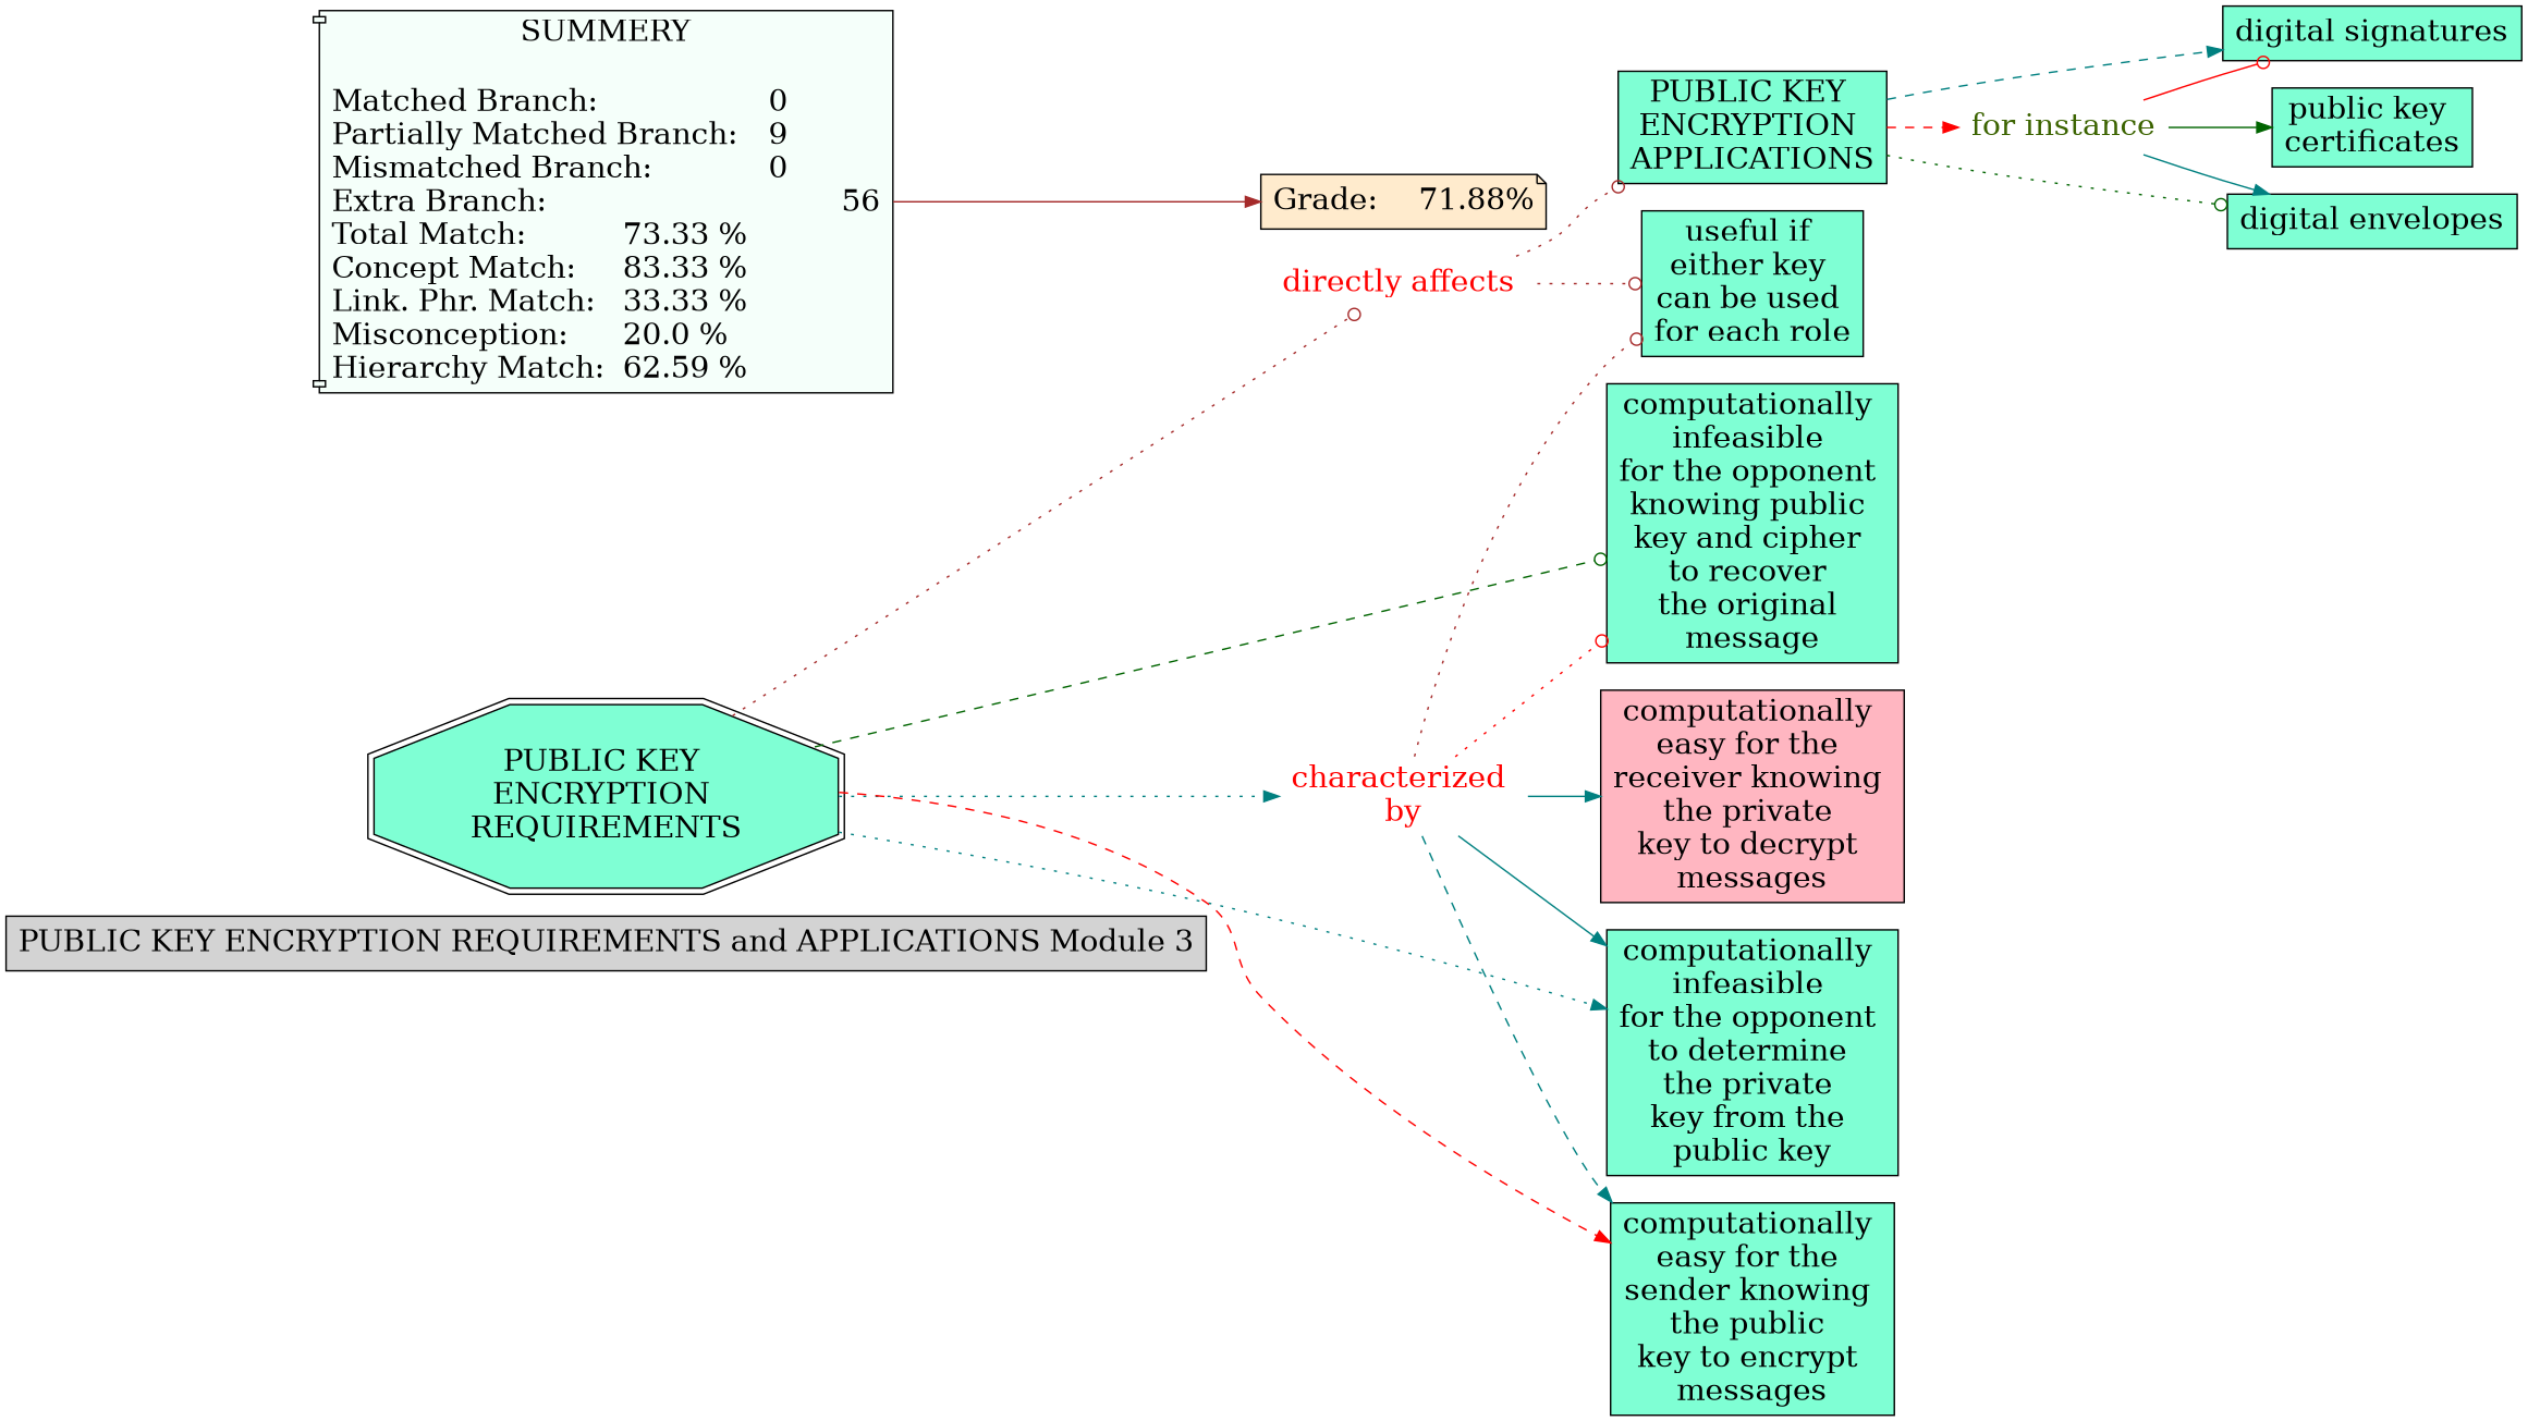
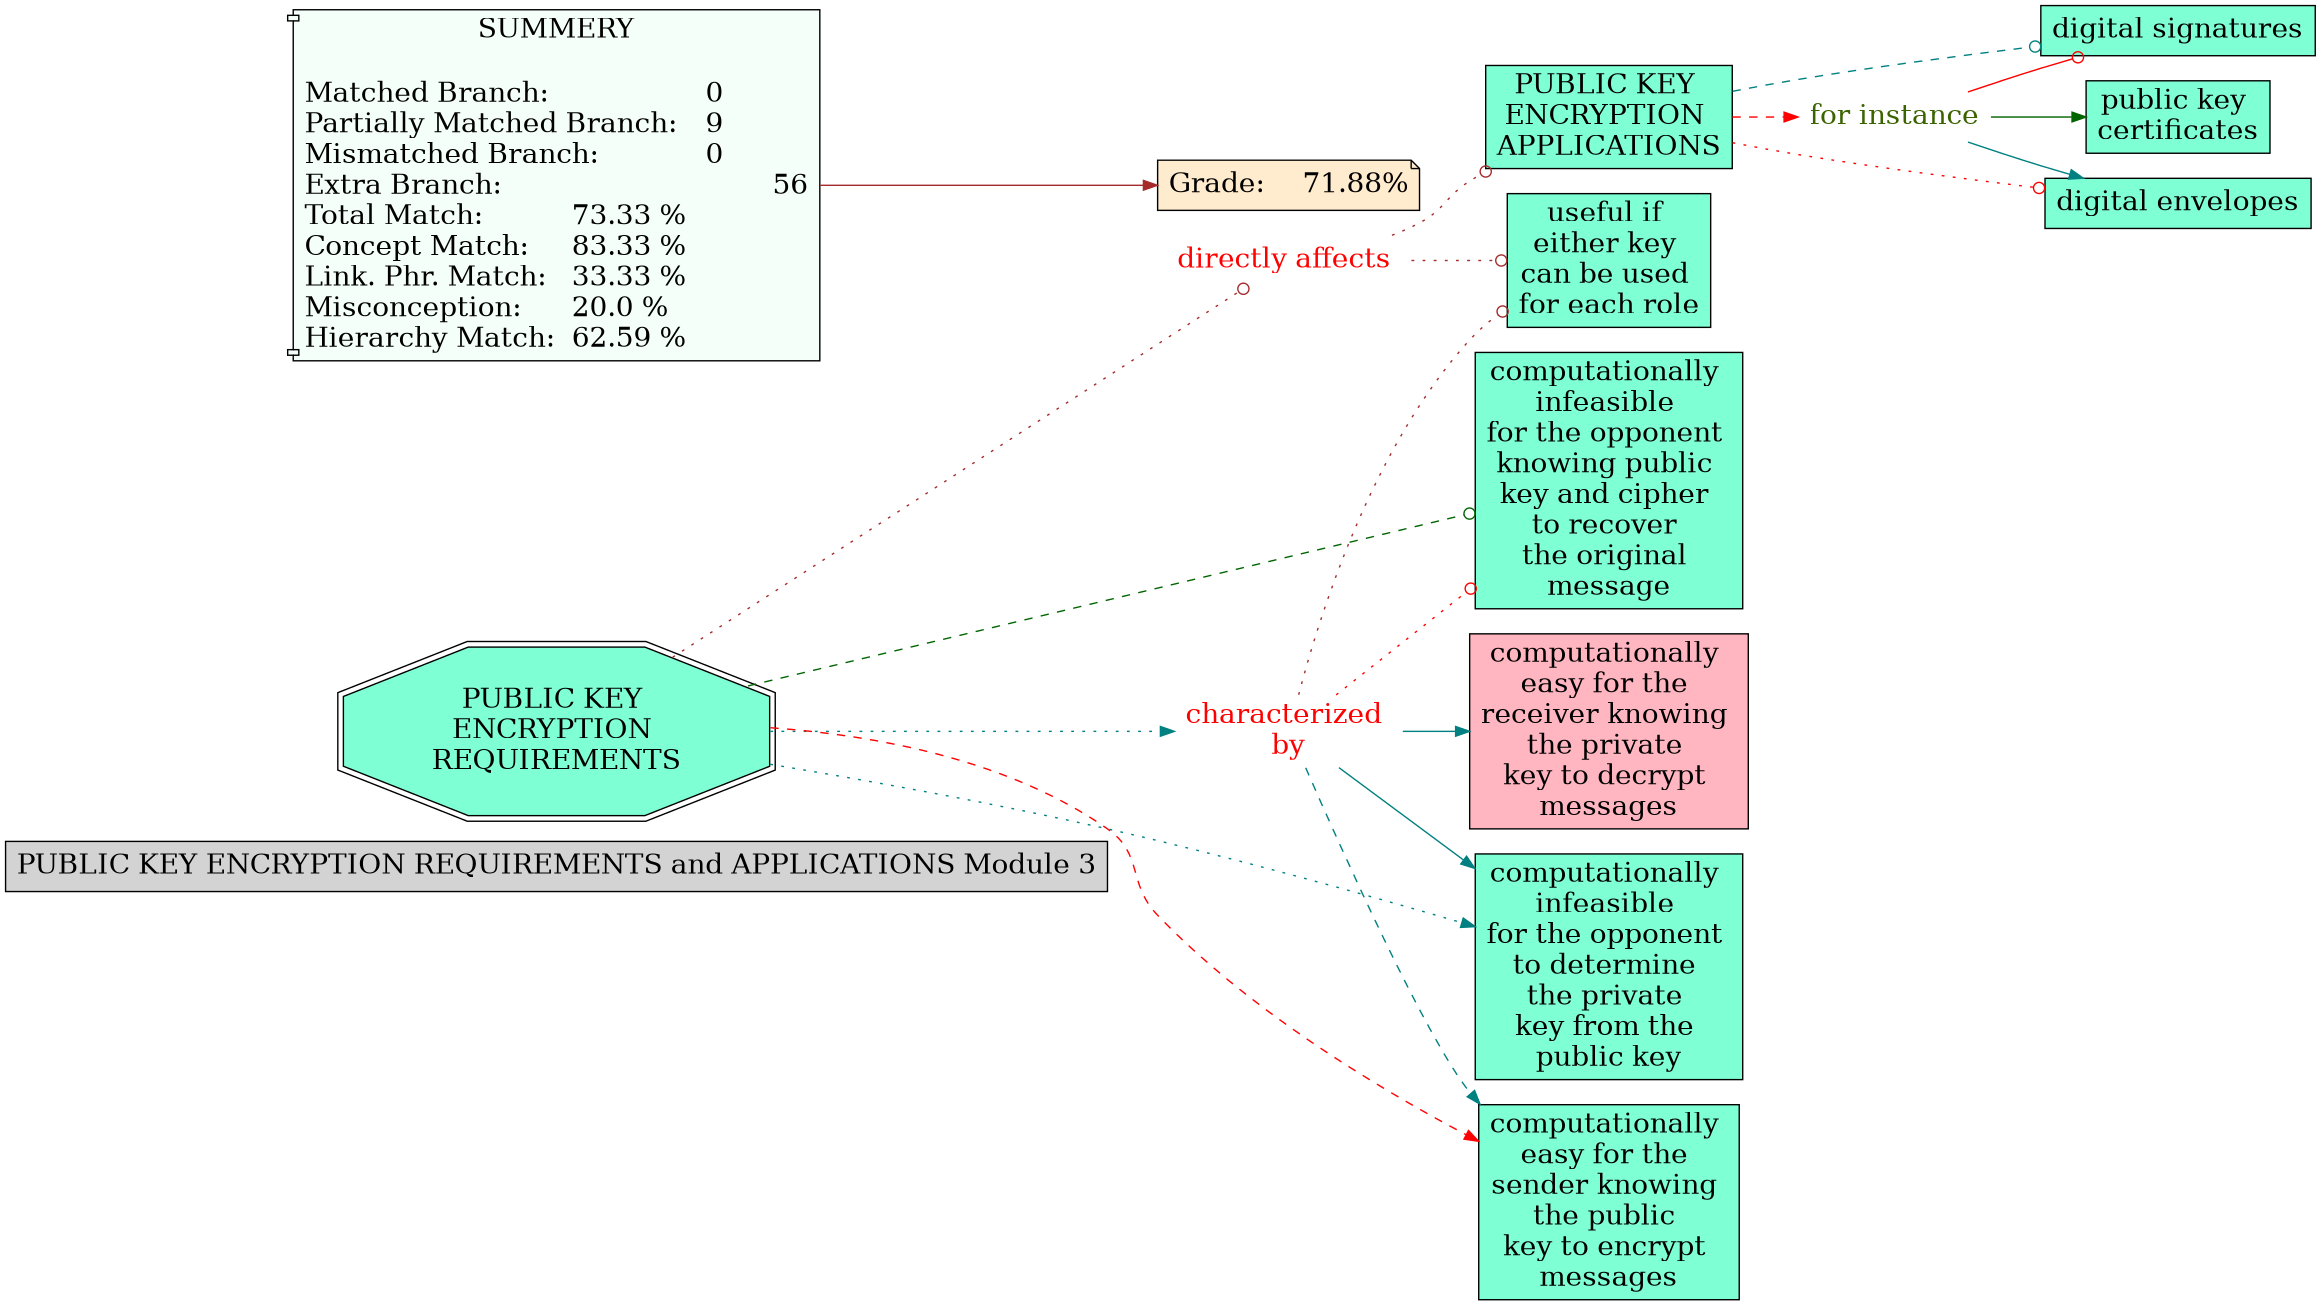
  digraph {
    rankdir=LR
    node [Gsplines=true fontsize=20 shape=rect style=filled fillcolor=aquamarine]
    edge [arrowhead=normal color=teal constraint=true style=dotted]
    n1 [label="PUBLIC KEY ENCRYPTION REQUIREMENTS and APPLICATIONS Module 3" fillcolor=""]
    n2 [label="PUBLIC KEY \nENCRYPTION \nREQUIREMENTS" shape=doubleoctagon]
    n3 [fontcolor=red label="directly affects \n" shape=none style="" fillcolor=""]
    n4 [fontcolor=red label="characterized \nby" shape=none style="" fillcolor=""]
    n5 [label="computationally \ninfeasible \nfor the opponent \nknowing public \nkey and cipher \nto recover \nthe original \nmessage"]
    n6 [label="computationally \ninfeasible \nfor the opponent \nto determine \nthe private \nkey from the \npublic key\n"]
    n7 [label="computationally \neasy for the \nsender knowing \nthe public \nkey to encrypt \nmessages"]
    n8 [label="useful if \neither key \ncan be used \nfor each role\n"]
    n9 [label="PUBLIC KEY \nENCRYPTION \nAPPLICATIONS"]
    n10 [fillcolor="#FFB6C1" label="computationally \neasy for the \nreceiver knowing \nthe private \nkey to decrypt \nmessages"]
    n11 [fontcolor="#3B6300" label="for instance\n" shape=none style="" fillcolor=""]
    n12 [label="digital signatures\n"]
    n13 [label="digital envelopes\n"]
    n14 [label="public key \ncertificates"]
    n15 [fillcolor="#F5FFFA" label="SUMMERY\n\nMatched Branch:			0\lPartially Matched Branch:	9\lMismatched Branch:		0\lExtra Branch:				56\lTotal Match:		73.33 %\lConcept Match:	83.33 %\lLink. Phr. Match:	33.33 %\lMisconception:	20.0 %\lHierarchy Match:	62.59 %\l" shape=component]
    n16 [fillcolor="#FFEBCD" label="Grade:	71.88%" shape=note]
    n2 -> n3 [arrowhead=odot color=brown]
    n2 -> n4
    n2 -> n5 [arrowhead=odot color=darkgreen style=dashed]
    n2 -> n6
    n2 -> n7 [color=red style=dashed]
    n3 -> n8 [arrowhead=odot color=brown]
    n3 -> n9 [arrowhead=odot color=brown]
    n4 -> n5 [arrowhead=odot color=red]
    n4 -> n6 [style=solid]
    n4 -> n7 [style=dashed]
    n4 -> n8 [arrowhead=odot color=brown]
    n4 -> n10 [style=solid]
    n9 -> n11 [color=red style=dashed]
-   n9 -> n12 [style=dashed]
-   n9 -> n13 [arrowhead=odot color=darkgreen]
+   n9 -> n12 [arrowhead=odot style=dashed]
+   n9 -> n13 [arrowhead=odot color=red]
    n11 -> n12 [arrowhead=odot color=red style=solid]
    n11 -> n13 [style=solid]
    n11 -> n14 [color=darkgreen style=solid]
    n15 -> n16 [color=brown style=solid]
  }
